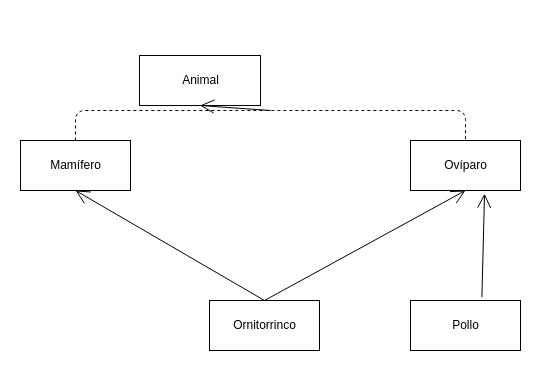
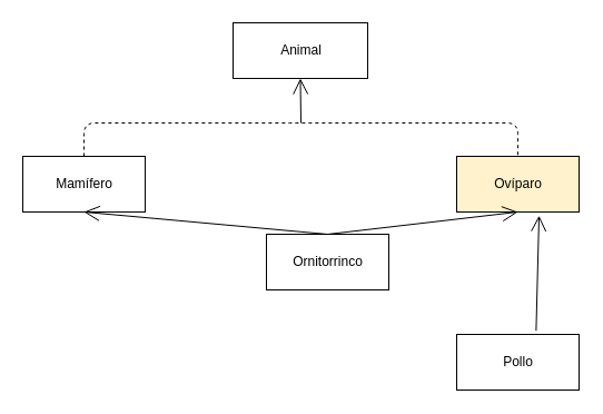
  <mxCell id="0" />
  <mxCell id="1" parent="0" />
- <mxCell id="2" value="Ornitorrinco" style="html=1;" vertex="1" parent="1"><mxGeometry x="209" y="300" width="110" height="50" as="geometry" /></mxCell>
+ <mxCell id="2" value="Ornitorrinco" style="html=1;" vertex="1" parent="1"><mxGeometry x="239" y="210" width="110" height="50" as="geometry" /></mxCell>
  <mxCell id="3" value="Pollo" style="html=1;" vertex="1" parent="1"><mxGeometry x="410" y="300" width="110" height="50" as="geometry" /></mxCell>
- <mxCell id="4" value="Ovíparo" style="html=1;" vertex="1" parent="1"><mxGeometry x="410" y="140" width="110" height="50" as="geometry" /></mxCell>
+ <mxCell id="4" value="Ovíparo" style="html=1;fillColor=#fff2cc;" vertex="1" parent="1"><mxGeometry x="410" y="140" width="110" height="50" as="geometry" /></mxCell>
  <mxCell id="5" value="Mamífero" style="html=1;" vertex="1" parent="1"><mxGeometry x="20" y="140" width="110" height="50" as="geometry" /></mxCell>
- <mxCell id="6" value="Animal" style="html=1;" vertex="1" parent="1"><mxGeometry x="139" y="55" width="121" height="50" as="geometry" /></mxCell>
+ <mxCell id="6" value="Animal" style="html=1;" vertex="1" parent="1"><mxGeometry x="209" y="20" width="121" height="50" as="geometry" /></mxCell>
  <mxCell id="7" value="" style="endArrow=open;endFill=1;endSize=12;html=1;exitX=0.5;exitY=0;exitDx=0;exitDy=0;entryX=0.5;entryY=1;entryDx=0;entryDy=0;" edge="1" parent="1" source="2" target="4"><mxGeometry width="160" relative="1" as="geometry"><mxPoint x="160" y="330" as="sourcePoint" /><mxPoint x="320" y="330" as="targetPoint" /></mxGeometry></mxCell>
  <mxCell id="8" value="" style="endArrow=open;endFill=1;endSize=12;html=1;exitX=0.5;exitY=0;exitDx=0;exitDy=0;entryX=0.5;entryY=1;entryDx=0;entryDy=0;" edge="1" parent="1" source="2" target="5"><mxGeometry width="160" relative="1" as="geometry"><mxPoint x="160" y="330" as="sourcePoint" /><mxPoint x="320" y="330" as="targetPoint" /></mxGeometry></mxCell>
  <mxCell id="9" value="" style="endArrow=open;endFill=1;endSize=12;html=1;entryX=0.673;entryY=1.064;entryDx=0;entryDy=0;entryPerimeter=0;exitX=0.649;exitY=-0.066;exitDx=0;exitDy=0;exitPerimeter=0;" edge="1" parent="1" source="3" target="4"><mxGeometry width="160" relative="1" as="geometry"><mxPoint x="160" y="330" as="sourcePoint" /><mxPoint x="320" y="330" as="targetPoint" /></mxGeometry></mxCell>
  <mxCell id="10" value="" style="endArrow=open;endFill=1;endSize=12;html=1;entryX=0.5;entryY=1;entryDx=0;entryDy=0;" edge="1" parent="1" target="6"><mxGeometry width="160" relative="1" as="geometry"><mxPoint x="270" y="110" as="sourcePoint" /><mxPoint x="320" y="330" as="targetPoint" /></mxGeometry></mxCell>
  <mxCell id="11" value="" style="endArrow=none;html=1;exitX=0.5;exitY=0;exitDx=0;exitDy=0;entryX=0.5;entryY=0;entryDx=0;entryDy=0;dashed=1;" edge="1" parent="1" source="5" target="4"><mxGeometry width="50" height="50" relative="1" as="geometry"><mxPoint x="220" y="360" as="sourcePoint" /><mxPoint x="270" y="310" as="targetPoint" /><Array as="points"><mxPoint x="75" y="110" /><mxPoint x="270" y="110" /><mxPoint x="465" y="110" /></Array></mxGeometry></mxCell>
